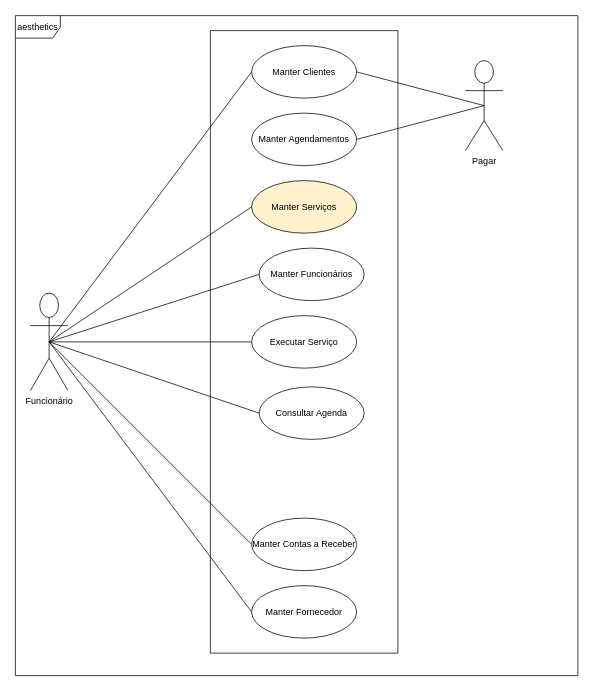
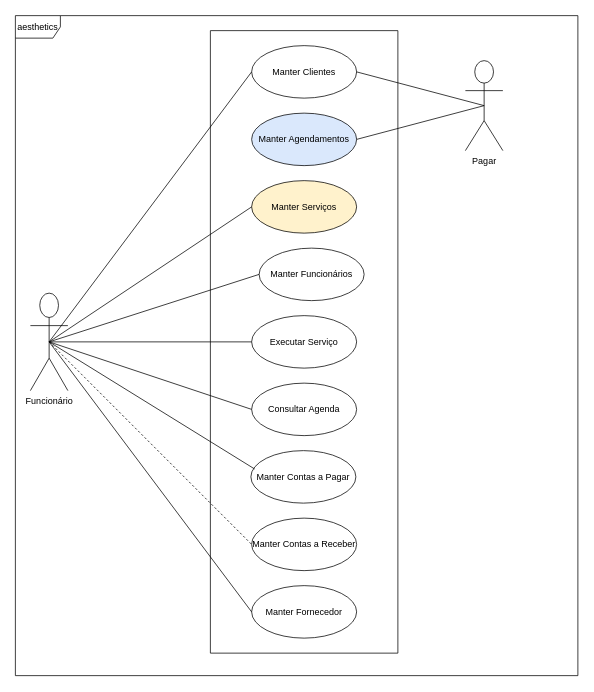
  <mxCell id="0" />
  <mxCell id="1" parent="0" />
  <mxCell id="2" value="aesthetics" style="shape=umlFrame;whiteSpace=wrap;html=1;pointerEvents=0;" vertex="1" parent="1"><mxGeometry x="20" y="20" width="750" height="880" as="geometry" /></mxCell>
  <mxCell id="3" value="Funcionário" style="shape=umlActor;verticalLabelPosition=bottom;verticalAlign=top;html=1;" vertex="1" parent="1"><mxGeometry x="40" y="390" width="50" height="130" as="geometry" /></mxCell>
  <mxCell id="4" value="Pagar" style="shape=umlActor;verticalLabelPosition=bottom;verticalAlign=top;html=1;" vertex="1" parent="1"><mxGeometry x="620" y="80" width="50" height="120" as="geometry" /></mxCell>
  <mxCell id="5" value="" style="swimlane;startSize=0;" vertex="1" parent="1"><mxGeometry x="280" y="40" width="250" height="830" as="geometry" /></mxCell>
- <mxCell id="7" value="Consultar Agenda" style="ellipse;whiteSpace=wrap;html=1;" vertex="1" parent="5"><mxGeometry x="65" y="475" width="140" height="70" as="geometry" /></mxCell>
+ <mxCell id="6" value="Manter Contas a Pagar" style="ellipse;whiteSpace=wrap;html=1;" vertex="1" parent="5"><mxGeometry x="54" y="560" width="140" height="70" as="geometry" /></mxCell>
+ <mxCell id="7" value="Consultar Agenda" style="ellipse;whiteSpace=wrap;html=1;" vertex="1" parent="5"><mxGeometry x="55" y="470" width="140" height="70" as="geometry" /></mxCell>
  <mxCell id="8" value="Executar Serviço" style="ellipse;whiteSpace=wrap;html=1;" vertex="1" parent="5"><mxGeometry x="55" y="380" width="140" height="70" as="geometry" /></mxCell>
  <mxCell id="9" value="Manter Funcionários" style="ellipse;whiteSpace=wrap;html=1;" vertex="1" parent="5"><mxGeometry x="65" y="290" width="140" height="70" as="geometry" /></mxCell>
  <mxCell id="10" value="Manter Serviços" style="ellipse;whiteSpace=wrap;html=1;fillColor=#fff2cc;" vertex="1" parent="5"><mxGeometry x="55" y="200" width="140" height="70" as="geometry" /></mxCell>
- <mxCell id="11" value="Manter Agendamentos" style="ellipse;whiteSpace=wrap;html=1;" vertex="1" parent="5"><mxGeometry x="55" y="110" width="140" height="70" as="geometry" /></mxCell>
+ <mxCell id="11" value="Manter Agendamentos" style="ellipse;whiteSpace=wrap;html=1;fillColor=#dae8fc;" vertex="1" parent="5"><mxGeometry x="55" y="110" width="140" height="70" as="geometry" /></mxCell>
  <mxCell id="12" value="Manter Clientes" style="ellipse;whiteSpace=wrap;html=1;" vertex="1" parent="5"><mxGeometry x="55" y="20" width="140" height="70" as="geometry" /></mxCell>
  <mxCell id="13" value="Manter Contas a Receber" style="ellipse;whiteSpace=wrap;html=1;" vertex="1" parent="5"><mxGeometry x="55" y="650" width="140" height="70" as="geometry" /></mxCell>
  <mxCell id="14" value="Manter Fornecedor" style="ellipse;whiteSpace=wrap;html=1;" vertex="1" parent="5"><mxGeometry x="55" y="740" width="140" height="70" as="geometry" /></mxCell>
  <mxCell id="15" value="" style="endArrow=none;html=1;rounded=0;exitX=0.5;exitY=0.5;exitDx=0;exitDy=0;exitPerimeter=0;entryX=0;entryY=0.5;entryDx=0;entryDy=0;" edge="1" parent="1" source="3" target="12"><mxGeometry width="50" height="50" relative="1" as="geometry"><mxPoint x="270" y="540" as="sourcePoint" /><mxPoint x="320" y="490" as="targetPoint" /></mxGeometry></mxCell>
  <mxCell id="16" value="" style="endArrow=none;html=1;rounded=0;exitX=0.5;exitY=0.5;exitDx=0;exitDy=0;exitPerimeter=0;entryX=0;entryY=0.5;entryDx=0;entryDy=0;" edge="1" parent="1" source="3" target="10"><mxGeometry width="50" height="50" relative="1" as="geometry"><mxPoint x="270" y="540" as="sourcePoint" /><mxPoint x="320" y="490" as="targetPoint" /></mxGeometry></mxCell>
  <mxCell id="17" value="" style="endArrow=none;html=1;rounded=0;exitX=0.5;exitY=0.5;exitDx=0;exitDy=0;exitPerimeter=0;entryX=0;entryY=0.5;entryDx=0;entryDy=0;" edge="1" parent="1" source="3" target="9"><mxGeometry width="50" height="50" relative="1" as="geometry"><mxPoint x="270" y="540" as="sourcePoint" /><mxPoint x="320" y="490" as="targetPoint" /></mxGeometry></mxCell>
  <mxCell id="18" value="" style="endArrow=none;html=1;rounded=0;exitX=0.5;exitY=0.5;exitDx=0;exitDy=0;exitPerimeter=0;entryX=0;entryY=0.5;entryDx=0;entryDy=0;" edge="1" parent="1" source="3" target="8"><mxGeometry width="50" height="50" relative="1" as="geometry"><mxPoint x="270" y="540" as="sourcePoint" /><mxPoint x="320" y="490" as="targetPoint" /></mxGeometry></mxCell>
  <mxCell id="19" value="" style="endArrow=none;html=1;rounded=0;exitX=0.5;exitY=0.5;exitDx=0;exitDy=0;exitPerimeter=0;entryX=0;entryY=0.5;entryDx=0;entryDy=0;" edge="1" parent="1" source="3" target="7"><mxGeometry width="50" height="50" relative="1" as="geometry"><mxPoint x="270" y="540" as="sourcePoint" /><mxPoint x="320" y="490" as="targetPoint" /></mxGeometry></mxCell>
- <mxCell id="21" value="" style="endArrow=none;html=1;rounded=0;exitX=0.5;exitY=0.5;exitDx=0;exitDy=0;exitPerimeter=0;entryX=0;entryY=0.5;entryDx=0;entryDy=0;" edge="1" parent="1" source="3" target="13"><mxGeometry width="50" height="50" relative="1" as="geometry"><mxPoint x="270" y="540" as="sourcePoint" /><mxPoint x="320" y="490" as="targetPoint" /></mxGeometry></mxCell>
+ <mxCell id="20" value="" style="endArrow=none;html=1;rounded=0;entryX=0.035;entryY=0.349;entryDx=0;entryDy=0;entryPerimeter=0;exitX=0.5;exitY=0.5;exitDx=0;exitDy=0;exitPerimeter=0;" edge="1" parent="1" source="3" target="6"><mxGeometry width="50" height="50" relative="1" as="geometry"><mxPoint x="120" y="420" as="sourcePoint" /><mxPoint x="320" y="490" as="targetPoint" /></mxGeometry></mxCell>
+ <mxCell id="21" value="" style="endArrow=none;html=1;rounded=0;exitX=0.5;exitY=0.5;exitDx=0;exitDy=0;exitPerimeter=0;entryX=0;entryY=0.5;entryDx=0;entryDy=0;dashed=1;" edge="1" parent="1" source="3" target="13"><mxGeometry width="50" height="50" relative="1" as="geometry"><mxPoint x="270" y="540" as="sourcePoint" /><mxPoint x="320" y="490" as="targetPoint" /></mxGeometry></mxCell>
  <mxCell id="22" value="" style="endArrow=none;html=1;rounded=0;entryX=0;entryY=0.5;entryDx=0;entryDy=0;exitX=0.5;exitY=0.5;exitDx=0;exitDy=0;exitPerimeter=0;" edge="1" parent="1" source="3" target="14"><mxGeometry width="50" height="50" relative="1" as="geometry"><mxPoint x="120" y="420" as="sourcePoint" /><mxPoint x="320" y="490" as="targetPoint" /></mxGeometry></mxCell>
  <mxCell id="23" value="" style="endArrow=none;html=1;rounded=0;entryX=0.5;entryY=0.5;entryDx=0;entryDy=0;entryPerimeter=0;exitX=1;exitY=0.5;exitDx=0;exitDy=0;" edge="1" parent="1" source="12" target="4"><mxGeometry width="50" height="50" relative="1" as="geometry"><mxPoint x="340" y="550" as="sourcePoint" /><mxPoint x="605" y="170" as="targetPoint" /></mxGeometry></mxCell>
  <mxCell id="24" value="" style="endArrow=none;html=1;rounded=0;entryX=0.5;entryY=0.5;entryDx=0;entryDy=0;entryPerimeter=0;exitX=1;exitY=0.5;exitDx=0;exitDy=0;" edge="1" parent="1" source="11" target="4"><mxGeometry width="50" height="50" relative="1" as="geometry"><mxPoint x="340" y="550" as="sourcePoint" /><mxPoint x="605" y="170" as="targetPoint" /></mxGeometry></mxCell>
